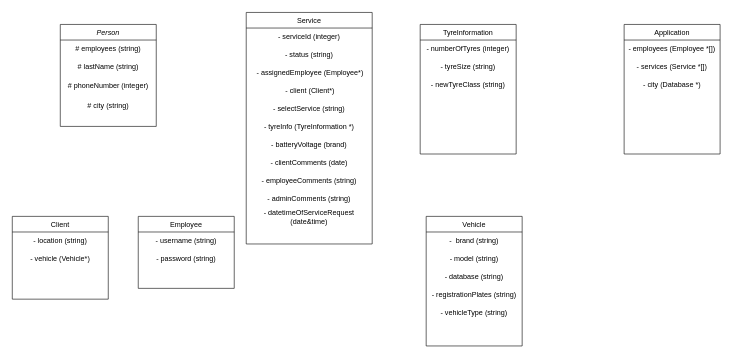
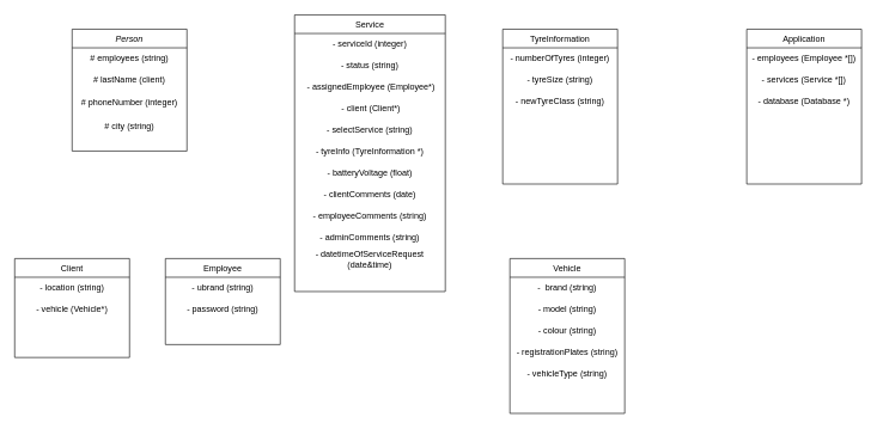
  <mxCell id="0" />
  <mxCell id="1" parent="0" />
  <mxCell id="2" value="Person" style="swimlane;fontStyle=2;align=center;verticalAlign=top;childLayout=stackLayout;horizontal=1;startSize=26;horizontalStack=0;resizeParent=1;resizeLast=0;collapsible=1;marginBottom=0;rounded=0;shadow=0;strokeWidth=1;" parent="1" vertex="1"><mxGeometry x="100" y="40" width="160" height="170" as="geometry"><mxRectangle x="230" y="140" width="160" height="26" as="alternateBounds" /></mxGeometry></mxCell>
  <mxCell id="3" value="# employees (string)" style="text;strokeColor=none;align=center;fillColor=none;html=1;verticalAlign=middle;whiteSpace=wrap;rounded=0;" parent="2" vertex="1"><mxGeometry y="26" width="160" height="30" as="geometry" /></mxCell>
- <mxCell id="4" value="# lastName (string)" style="text;strokeColor=none;align=center;fillColor=none;html=1;verticalAlign=middle;whiteSpace=wrap;rounded=0;" parent="2" vertex="1"><mxGeometry y="56" width="160" height="30" as="geometry" /></mxCell>
+ <mxCell id="4" value="# lastName (client)" style="text;strokeColor=none;align=center;fillColor=none;html=1;verticalAlign=middle;whiteSpace=wrap;rounded=0;" parent="2" vertex="1"><mxGeometry y="56" width="160" height="30" as="geometry" /></mxCell>
  <mxCell id="5" value="# phoneNumber (integer)" style="text;strokeColor=none;align=center;fillColor=none;html=1;verticalAlign=middle;whiteSpace=wrap;rounded=0;" parent="2" vertex="1"><mxGeometry y="86" width="160" height="34" as="geometry" /></mxCell>
  <mxCell id="6" value="# city (string)" style="text;strokeColor=none;align=center;fillColor=none;html=1;verticalAlign=middle;whiteSpace=wrap;rounded=0;" parent="2" vertex="1"><mxGeometry y="120" width="160" height="30" as="geometry" /></mxCell>
  <mxCell id="7" value="Client" style="swimlane;fontStyle=0;align=center;verticalAlign=top;childLayout=stackLayout;horizontal=1;startSize=26;horizontalStack=0;resizeParent=1;resizeLast=0;collapsible=1;marginBottom=0;rounded=0;shadow=0;strokeWidth=1;" parent="1" vertex="1"><mxGeometry x="20" y="360" width="160" height="138" as="geometry"><mxRectangle x="130" y="380" width="160" height="26" as="alternateBounds" /></mxGeometry></mxCell>
  <mxCell id="8" value="- location (string)" style="text;strokeColor=none;align=center;fillColor=none;html=1;verticalAlign=middle;whiteSpace=wrap;rounded=0;" parent="7" vertex="1"><mxGeometry y="26" width="160" height="30" as="geometry" /></mxCell>
  <mxCell id="9" value="- vehicle (Vehicle*)" style="text;strokeColor=none;align=center;fillColor=none;html=1;verticalAlign=middle;whiteSpace=wrap;rounded=0;" parent="7" vertex="1"><mxGeometry y="56" width="160" height="30" as="geometry" /></mxCell>
  <mxCell id="10" value="Employee" style="swimlane;fontStyle=0;align=center;verticalAlign=top;childLayout=stackLayout;horizontal=1;startSize=26;horizontalStack=0;resizeParent=1;resizeLast=0;collapsible=1;marginBottom=0;rounded=0;shadow=0;strokeWidth=1;" parent="1" vertex="1"><mxGeometry x="230" y="360" width="160" height="120" as="geometry"><mxRectangle x="340" y="380" width="170" height="26" as="alternateBounds" /></mxGeometry></mxCell>
- <mxCell id="11" value="- u&lt;span style=&quot;background-color: initial;&quot;&gt;sername (string)&lt;/span&gt;" style="text;strokeColor=none;align=center;fillColor=none;html=1;verticalAlign=middle;whiteSpace=wrap;rounded=0;" parent="10" vertex="1"><mxGeometry y="26" width="160" height="30" as="geometry" /></mxCell>
+ <mxCell id="11" value="- u&lt;span style=&quot;background-color: initial;&quot;&gt;brand (string)&lt;/span&gt;" style="text;strokeColor=none;align=center;fillColor=none;html=1;verticalAlign=middle;whiteSpace=wrap;rounded=0;" parent="10" vertex="1"><mxGeometry y="26" width="160" height="30" as="geometry" /></mxCell>
  <mxCell id="12" value="- password (string)" style="text;strokeColor=none;align=center;fillColor=none;html=1;verticalAlign=middle;whiteSpace=wrap;rounded=0;" parent="10" vertex="1"><mxGeometry y="56" width="160" height="30" as="geometry" /></mxCell>
  <mxCell id="13" value="Application" style="swimlane;fontStyle=0;align=center;verticalAlign=top;childLayout=stackLayout;horizontal=1;startSize=26;horizontalStack=0;resizeParent=1;resizeLast=0;collapsible=1;marginBottom=0;rounded=0;shadow=0;strokeWidth=1;" parent="1" vertex="1"><mxGeometry x="1040" y="40" width="160" height="216" as="geometry"><mxRectangle x="550" y="140" width="160" height="26" as="alternateBounds" /></mxGeometry></mxCell>
  <mxCell id="14" value="- employees (Employee *[])" style="text;strokeColor=none;align=center;fillColor=none;html=1;verticalAlign=middle;whiteSpace=wrap;rounded=0;" parent="13" vertex="1"><mxGeometry y="26" width="160" height="30" as="geometry" /></mxCell>
  <mxCell id="15" value="- services (Service *[])" style="text;strokeColor=none;align=center;fillColor=none;html=1;verticalAlign=middle;whiteSpace=wrap;rounded=0;" parent="13" vertex="1"><mxGeometry y="56" width="160" height="30" as="geometry" /></mxCell>
- <mxCell id="16" value="- city (Database *)" style="text;strokeColor=none;align=center;fillColor=none;html=1;verticalAlign=middle;whiteSpace=wrap;rounded=0;" vertex="1" parent="13"><mxGeometry y="86" width="160" height="30" as="geometry" /></mxCell>
+ <mxCell id="16" value="- database (Database *)" style="text;strokeColor=none;align=center;fillColor=none;html=1;verticalAlign=middle;whiteSpace=wrap;rounded=0;" vertex="1" parent="13"><mxGeometry y="86" width="160" height="30" as="geometry" /></mxCell>
  <mxCell id="17" value="Vehicle" style="swimlane;fontStyle=0;align=center;verticalAlign=top;childLayout=stackLayout;horizontal=1;startSize=26;horizontalStack=0;resizeParent=1;resizeLast=0;collapsible=1;marginBottom=0;rounded=0;shadow=0;strokeWidth=1;" parent="1" vertex="1"><mxGeometry x="710" y="360" width="160" height="216" as="geometry"><mxRectangle x="550" y="140" width="160" height="26" as="alternateBounds" /></mxGeometry></mxCell>
  <mxCell id="18" value="-&amp;nbsp; brand (string)" style="text;strokeColor=none;align=center;fillColor=none;html=1;verticalAlign=middle;whiteSpace=wrap;rounded=0;" parent="17" vertex="1"><mxGeometry y="26" width="160" height="30" as="geometry" /></mxCell>
  <mxCell id="19" value="- model (string)" style="text;strokeColor=none;align=center;fillColor=none;html=1;verticalAlign=middle;whiteSpace=wrap;rounded=0;" parent="17" vertex="1"><mxGeometry y="56" width="160" height="30" as="geometry" /></mxCell>
- <mxCell id="20" value="- database (string)" style="text;strokeColor=none;align=center;fillColor=none;html=1;verticalAlign=middle;whiteSpace=wrap;rounded=0;" parent="17" vertex="1"><mxGeometry y="86" width="160" height="30" as="geometry" /></mxCell>
+ <mxCell id="20" value="- colour (string)" style="text;strokeColor=none;align=center;fillColor=none;html=1;verticalAlign=middle;whiteSpace=wrap;rounded=0;" parent="17" vertex="1"><mxGeometry y="86" width="160" height="30" as="geometry" /></mxCell>
  <mxCell id="21" value="- registrationPlates (string)" style="text;strokeColor=none;align=center;fillColor=none;html=1;verticalAlign=middle;whiteSpace=wrap;rounded=0;" parent="17" vertex="1"><mxGeometry y="116" width="160" height="30" as="geometry" /></mxCell>
  <mxCell id="22" value="- vehicleType (string)" style="text;strokeColor=none;align=center;fillColor=none;html=1;verticalAlign=middle;whiteSpace=wrap;rounded=0;" parent="17" vertex="1"><mxGeometry y="146" width="160" height="30" as="geometry" /></mxCell>
  <mxCell id="23" value="Service" style="swimlane;fontStyle=0;align=center;verticalAlign=top;childLayout=stackLayout;horizontal=1;startSize=26;horizontalStack=0;resizeParent=1;resizeLast=0;collapsible=1;marginBottom=0;rounded=0;shadow=0;strokeWidth=1;" parent="1" vertex="1"><mxGeometry x="410" y="20" width="210" height="386" as="geometry"><mxRectangle x="550" y="140" width="160" height="26" as="alternateBounds" /></mxGeometry></mxCell>
  <mxCell id="24" value="- serviceId (integer)" style="text;strokeColor=none;align=center;fillColor=none;html=1;verticalAlign=middle;whiteSpace=wrap;rounded=0;" parent="23" vertex="1"><mxGeometry y="26" width="210" height="30" as="geometry" /></mxCell>
  <mxCell id="25" value="- status (string)" style="text;strokeColor=none;align=center;fillColor=none;html=1;verticalAlign=middle;whiteSpace=wrap;rounded=0;" vertex="1" parent="23"><mxGeometry y="56" width="210" height="30" as="geometry" /></mxCell>
  <mxCell id="26" value="&amp;nbsp;- assignedEmployee (Employee*)" style="text;strokeColor=none;align=center;fillColor=none;html=1;verticalAlign=middle;whiteSpace=wrap;rounded=0;" parent="23" vertex="1"><mxGeometry y="86" width="210" height="30" as="geometry" /></mxCell>
  <mxCell id="27" value="&amp;nbsp;- client (Client*)" style="text;strokeColor=none;align=center;fillColor=none;html=1;verticalAlign=middle;whiteSpace=wrap;rounded=0;" parent="23" vertex="1"><mxGeometry y="116" width="210" height="30" as="geometry" /></mxCell>
  <mxCell id="28" value="- selectService (string)" style="text;strokeColor=none;align=center;fillColor=none;html=1;verticalAlign=middle;whiteSpace=wrap;rounded=0;" parent="23" vertex="1"><mxGeometry y="146" width="210" height="30" as="geometry" /></mxCell>
  <mxCell id="29" value="- tyreInfo (TyreInformation *)" style="text;strokeColor=none;align=center;fillColor=none;html=1;verticalAlign=middle;whiteSpace=wrap;rounded=0;" parent="23" vertex="1"><mxGeometry y="176" width="210" height="30" as="geometry" /></mxCell>
- <mxCell id="30" value="- batteryVoltage (brand)" style="text;strokeColor=none;align=center;fillColor=none;html=1;verticalAlign=middle;whiteSpace=wrap;rounded=0;" parent="23" vertex="1"><mxGeometry y="206" width="210" height="30" as="geometry" /></mxCell>
+ <mxCell id="30" value="- batteryVoltage (float)" style="text;strokeColor=none;align=center;fillColor=none;html=1;verticalAlign=middle;whiteSpace=wrap;rounded=0;" parent="23" vertex="1"><mxGeometry y="206" width="210" height="30" as="geometry" /></mxCell>
  <mxCell id="31" value="- clientComments (date)" style="text;strokeColor=none;align=center;fillColor=none;html=1;verticalAlign=middle;whiteSpace=wrap;rounded=0;" parent="23" vertex="1"><mxGeometry y="236" width="210" height="30" as="geometry" /></mxCell>
  <mxCell id="32" value="- employeeComments (string)" style="text;strokeColor=none;align=center;fillColor=none;html=1;verticalAlign=middle;whiteSpace=wrap;rounded=0;" parent="23" vertex="1"><mxGeometry y="266" width="210" height="30" as="geometry" /></mxCell>
  <mxCell id="33" value="- adminComments (string)" style="text;strokeColor=none;align=center;fillColor=none;html=1;verticalAlign=middle;whiteSpace=wrap;rounded=0;" parent="23" vertex="1"><mxGeometry y="296" width="210" height="30" as="geometry" /></mxCell>
  <mxCell id="34" value="- datetimeOfServiceRequest (date&amp;amp;time)" style="text;strokeColor=none;align=center;fillColor=none;html=1;verticalAlign=middle;whiteSpace=wrap;rounded=0;" parent="23" vertex="1"><mxGeometry y="326" width="210" height="30" as="geometry" /></mxCell>
  <mxCell id="35" value="TyreInformation" style="swimlane;fontStyle=0;align=center;verticalAlign=top;childLayout=stackLayout;horizontal=1;startSize=26;horizontalStack=0;resizeParent=1;resizeLast=0;collapsible=1;marginBottom=0;rounded=0;shadow=0;strokeWidth=1;" parent="1" vertex="1"><mxGeometry x="700" y="40" width="160" height="216" as="geometry"><mxRectangle x="550" y="140" width="160" height="26" as="alternateBounds" /></mxGeometry></mxCell>
  <mxCell id="36" value="- numberOfTyres (integer)" style="text;strokeColor=none;align=center;fillColor=none;html=1;verticalAlign=middle;whiteSpace=wrap;rounded=0;" parent="35" vertex="1"><mxGeometry y="26" width="160" height="30" as="geometry" /></mxCell>
  <mxCell id="37" value="- tyreSize (string)" style="text;strokeColor=none;align=center;fillColor=none;html=1;verticalAlign=middle;whiteSpace=wrap;rounded=0;" parent="35" vertex="1"><mxGeometry y="56" width="160" height="30" as="geometry" /></mxCell>
  <mxCell id="38" value="- newTyreClass (string)" style="text;strokeColor=none;align=center;fillColor=none;html=1;verticalAlign=middle;whiteSpace=wrap;rounded=0;" parent="35" vertex="1"><mxGeometry y="86" width="160" height="30" as="geometry" /></mxCell>
